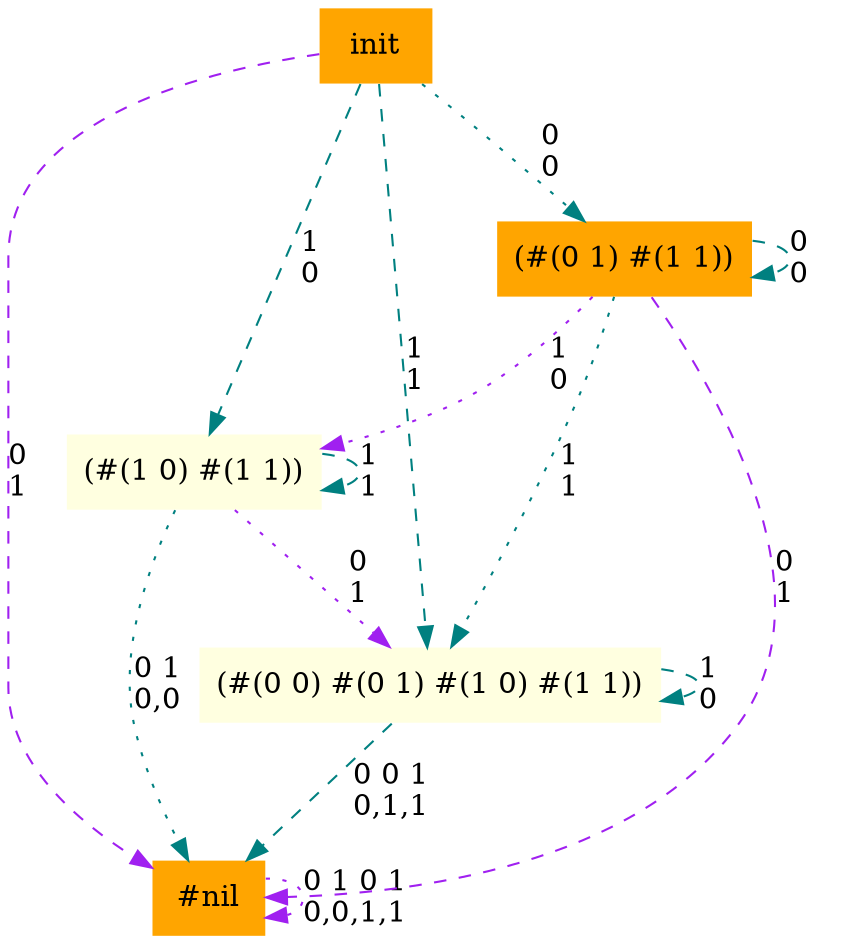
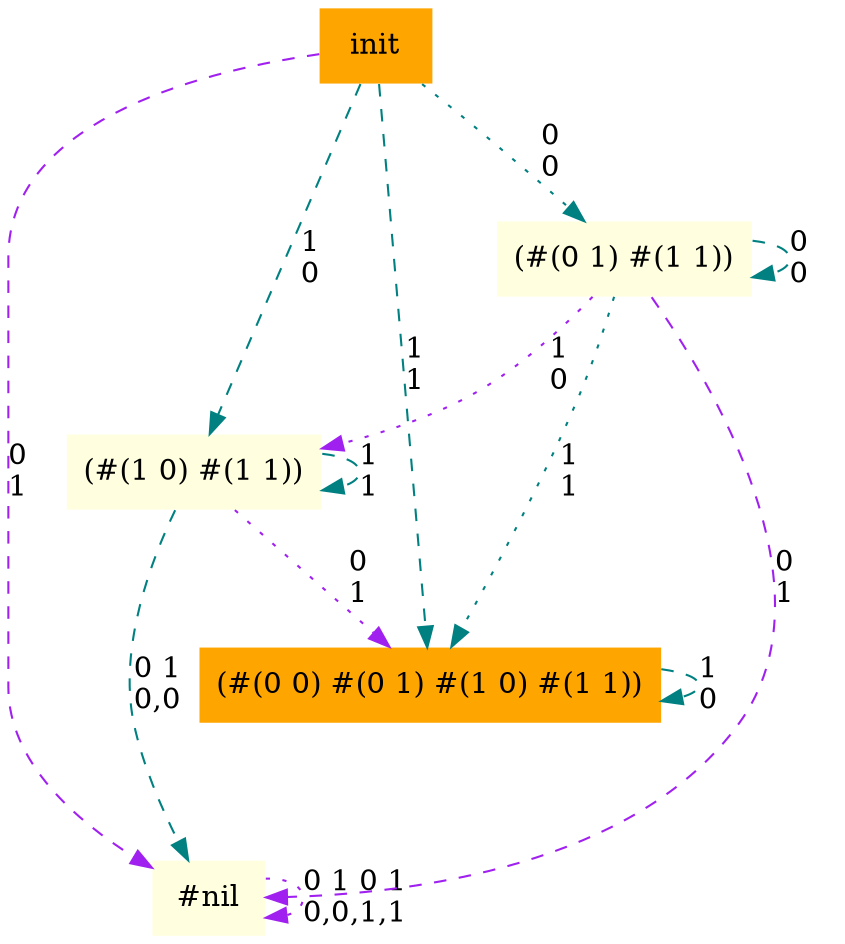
  digraph {
    rankdir=TB
    node [fillcolor=orange shape=none style=filled]
    edge [color=teal style=dashed]
    init
-   "(#(0 0) #(0 1) #(1 0) #(1 1))" [fillcolor=lightyellow]
-   "#nil"
+   "(#(0 0) #(0 1) #(1 0) #(1 1))"
+   "#nil" [fillcolor=lightyellow]
    "(#(1 0) #(1 1))" [fillcolor=lightyellow]
-   "(#(0 1) #(1 1))"
+   "(#(0 1) #(1 1))" [fillcolor=lightyellow]
    init -> "(#(0 0) #(0 1) #(1 0) #(1 1))" [label="1\n1"]
    init -> "#nil" [color=purple label="0\n1"]
    init -> "(#(1 0) #(1 1))" [label="1\n0"]
    init -> "(#(0 1) #(1 1))" [label="0\n0" style=dotted]
    "(#(0 0) #(0 1) #(1 0) #(1 1))" -> "(#(0 0) #(0 1) #(1 0) #(1 1))" [label="1\n0"]
-   "(#(0 0) #(0 1) #(1 0) #(1 1))" -> "#nil" [label="0 0 1\n0,1,1"]
    "#nil" -> "#nil" [color=purple label="0 1 0 1\n0,0,1,1" style=dotted]
    "(#(1 0) #(1 1))" -> "(#(0 0) #(0 1) #(1 0) #(1 1))" [color=purple label="0\n1" style=dotted]
-   "(#(1 0) #(1 1))" -> "#nil" [label="0 1\n0,0" style=dotted]
+   "(#(1 0) #(1 1))" -> "#nil" [label="0 1\n0,0"]
    "(#(1 0) #(1 1))" -> "(#(1 0) #(1 1))" [label="1\n1"]
    "(#(0 1) #(1 1))" -> "(#(0 0) #(0 1) #(1 0) #(1 1))" [label="1\n1" style=dotted]
    "(#(0 1) #(1 1))" -> "#nil" [color=purple label="0\n1"]
    "(#(0 1) #(1 1))" -> "(#(1 0) #(1 1))" [color=purple label="1\n0" style=dotted]
    "(#(0 1) #(1 1))" -> "(#(0 1) #(1 1))" [label="0\n0"]
  }
